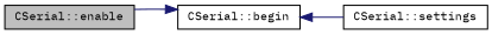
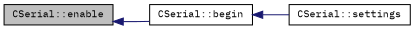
  digraph {
    fontname="IBM Plex Mono"
    rankdir=LR
    node [color=black fillcolor=white fontname="IBM Plex Mono" fontsize=10 shape=record style=filled]
    edge [color=midnightblue dir=back fontname="IBM Plex Mono" fontsize=10 labelfontname=Helvetica labelfontsize=10 style=solid]
    n1 [fillcolor=grey75 fontcolor=black height=0.2 label="CSerial::enable" width=0.4]
    n2 [height=0.2 label="CSerial::begin" width=0.4]
    n3 [height=0.2 label="CSerial::settings" width=0.4]
-   n2 -> n1
+   n1 -> n2
    n2 -> n3
  }
